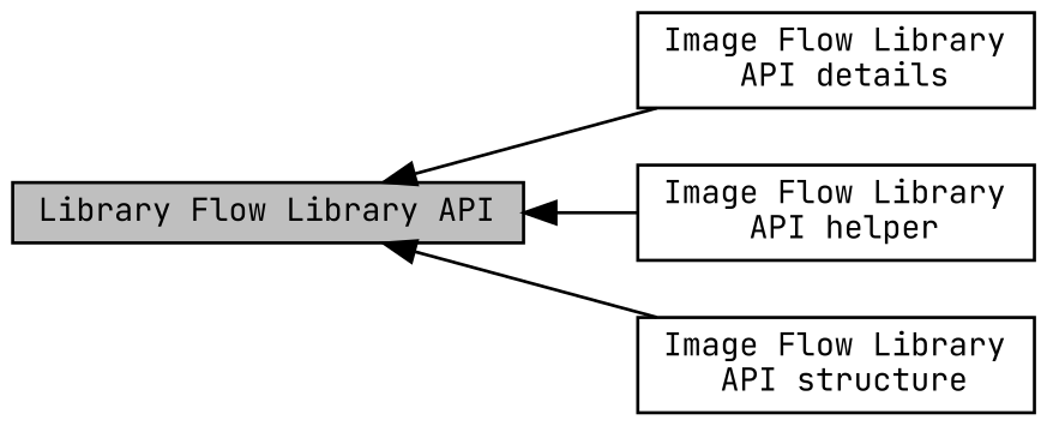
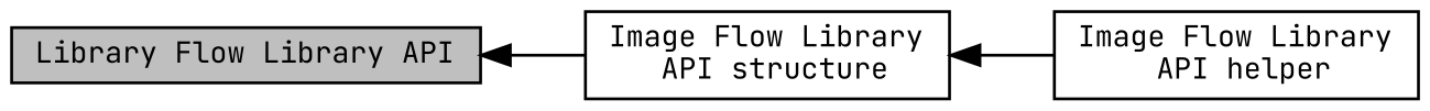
  digraph {
    fontname="JetBrains Mono"
    rankdir=LR
    node [color=black fontname="JetBrains Mono" fontsize=10 shape=box]
    edge [dir=back fontname="JetBrains Mono" fontsize=10 labelfontname=Helvetica labelfontsize=10 shape=plaintext style=solid]
    n1 [fillcolor=grey75 fontcolor=black height=0.2 label="Library Flow Library API" style=filled width=0.4]
-   n2 [height=0.2 label="Image Flow Library\l API details" width=0.4]
    n3 [height=0.2 label="Image Flow Library\l API helper" width=0.4]
    n4 [height=0.2 label="Image Flow Library\l API structure" width=0.4]
-   n1 -> n2
-   n1 -> n3
+   n4 -> n3
    n1 -> n4
  }
